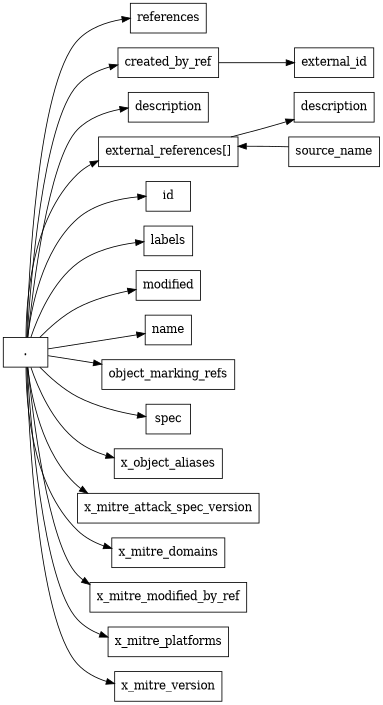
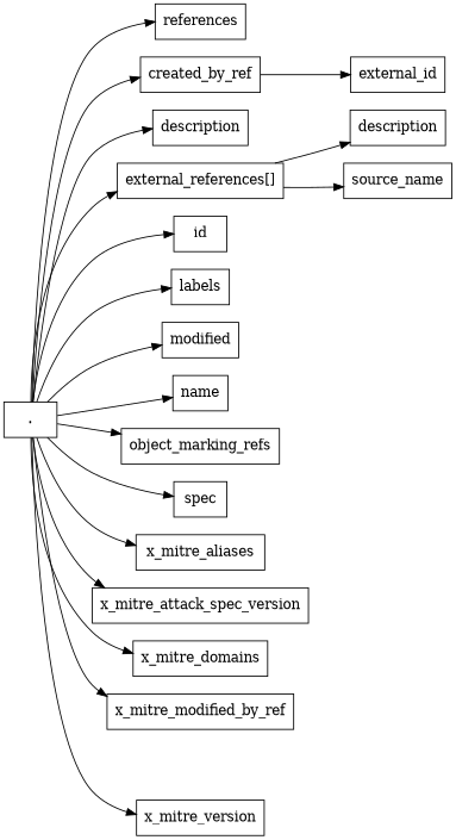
  digraph {
    rankdir=LR
    node [shape=box]
    edge [dir=forward]
    n1 [label="."]
    n2 [label=references]
    n3 [label=created_by_ref]
    n4 [label=description]
    n5 [label="external_references[]"]
    n6 [label=id]
    n7 [label=labels]
    n8 [label=modified]
    n9 [label=name]
    n10 [label=object_marking_refs]
    n11 [label=spec]
-   n12 [label=x_object_aliases]
+   n12 [label=x_mitre_aliases]
    n13 [label=x_mitre_attack_spec_version]
    n14 [label=x_mitre_domains]
    n15 [label=x_mitre_modified_by_ref]
-   n16 [label=x_mitre_platforms]
    n17 [label=x_mitre_version]
    n18 [label=external_id]
    n19 [label=description]
    n20 [label=source_name]
    n1 -> n2
    n1 -> n3
    n1 -> n4
    n1 -> n5
    n1 -> n6
    n1 -> n7
    n1 -> n8
    n1 -> n9
    n1 -> n10
    n1 -> n11
    n1 -> n12
    n1 -> n13
    n1 -> n14
    n1 -> n15
-   n1 -> n16
    n1 -> n17
    n3 -> n18
    n5 -> n19
-   n20 -> n5
+   n5 -> n20
  }
